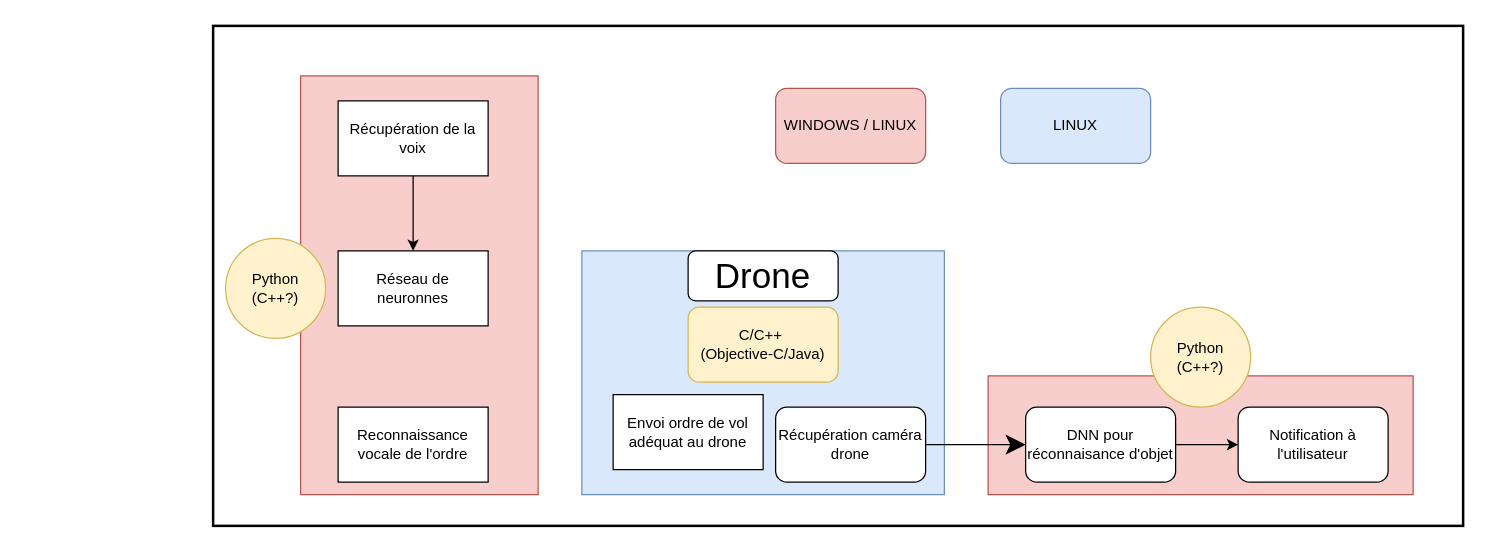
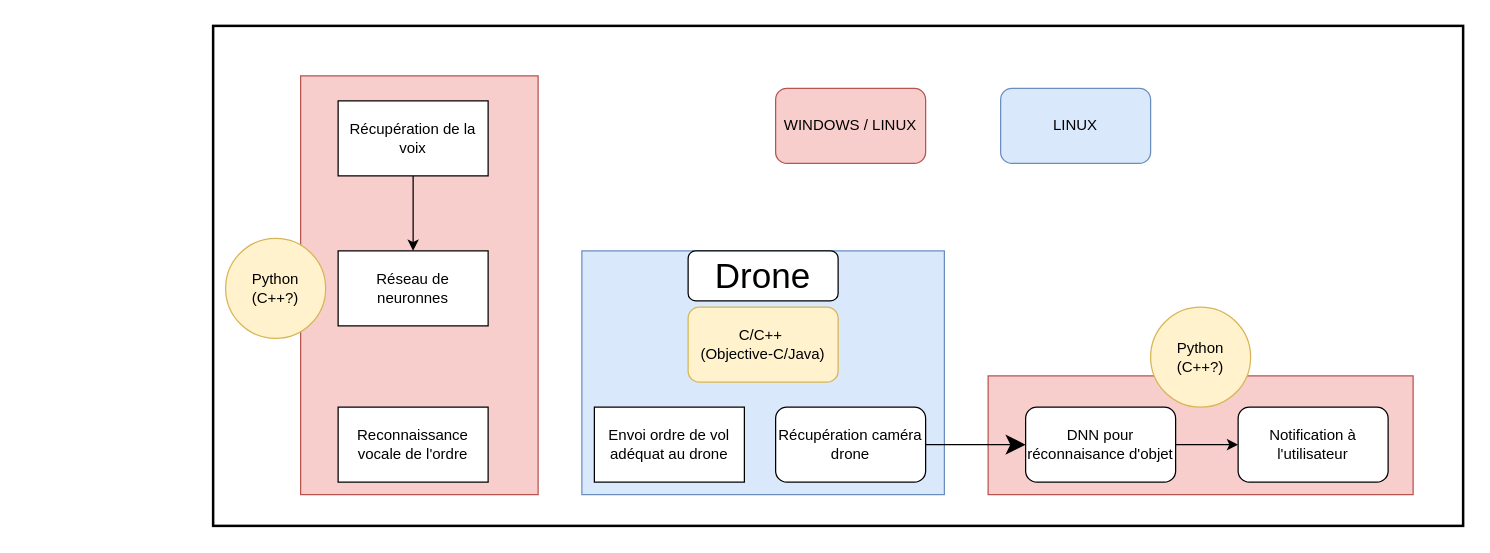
  <mxCell id="0" />
  <mxCell id="1" parent="0" />
  <mxCell id="2" value="" style="rounded=0;whiteSpace=wrap;html=1;strokeWidth=2;" vertex="1" parent="1"><mxGeometry x="170" y="20" width="1000" height="400" as="geometry" /></mxCell>
  <mxCell id="3" value="" style="rounded=0;whiteSpace=wrap;html=1;strokeColor=#6c8ebf;fillColor=#dae8fc;" parent="1" vertex="1"><mxGeometry x="465" y="200" width="290" height="195" as="geometry" /></mxCell>
  <mxCell id="4" value="" style="rounded=0;whiteSpace=wrap;html=1;fillColor=#f8cecc;strokeColor=#b85450;" parent="1" vertex="1"><mxGeometry x="790" y="300" width="340" height="95" as="geometry" /></mxCell>
  <mxCell id="5" value="" style="rounded=0;whiteSpace=wrap;html=1;fillColor=#f8cecc;strokeColor=#b85450;glass=0;gradientColor=none;" parent="1" vertex="1"><mxGeometry x="240" y="60" width="190" height="335" as="geometry" /></mxCell>
  <mxCell id="6" value="&lt;font style=&quot;font-size: 28px&quot;&gt;Drone&lt;/font&gt;" style="rounded=1;whiteSpace=wrap;html=1;" parent="1" vertex="1"><mxGeometry x="550" y="200" width="120" height="40" as="geometry" /></mxCell>
  <mxCell id="7" value="Réseau de neuronnes&lt;br&gt;" style="rounded=0;whiteSpace=wrap;html=1;" parent="1" vertex="1"><mxGeometry x="270" y="200" width="120" height="60" as="geometry" /></mxCell>
  <mxCell id="8" value="Reconnaissance vocale&amp;nbsp;de l'ordre" style="rounded=0;whiteSpace=wrap;html=1;" parent="1" vertex="1"><mxGeometry x="270" y="325" width="120" height="60" as="geometry" /></mxCell>
- <mxCell id="9" value="Envoi ordre de vol adéquat au drone" style="rounded=0;whiteSpace=wrap;html=1;" parent="1" vertex="1"><mxGeometry x="490" y="315" width="120" height="60" as="geometry" /></mxCell>
+ <mxCell id="9" value="Envoi ordre de vol adéquat au drone" style="rounded=0;whiteSpace=wrap;html=1;" parent="1" vertex="1"><mxGeometry x="475" y="325" width="120" height="60" as="geometry" /></mxCell>
  <mxCell id="10" style="edgeStyle=orthogonalEdgeStyle;rounded=0;comic=0;orthogonalLoop=1;jettySize=auto;html=0;entryX=0;entryY=0.5;entryDx=0;entryDy=0;shadow=0;startSize=6;sourcePerimeterSpacing=0;endSize=13;strokeWidth=1;fontFamily=Comic Sans MS;fontSize=30;" parent="1" source="11" target="14" edge="1"><mxGeometry relative="1" as="geometry" /></mxCell>
  <mxCell id="11" value="Récupération caméra drone&lt;br&gt;" style="rounded=1;whiteSpace=wrap;html=1;" parent="1" vertex="1"><mxGeometry x="620" y="325" width="120" height="60" as="geometry" /></mxCell>
  <mxCell id="12" value="Notification à l'utilisateur&lt;br&gt;" style="rounded=1;whiteSpace=wrap;html=1;" parent="1" vertex="1"><mxGeometry x="990" y="325" width="120" height="60" as="geometry" /></mxCell>
  <mxCell id="13" style="edgeStyle=orthogonalEdgeStyle;rounded=0;orthogonalLoop=1;jettySize=auto;html=1;" parent="1" source="14" target="12" edge="1"><mxGeometry relative="1" as="geometry" /></mxCell>
  <mxCell id="14" value="DNN pour réconnaisance d'objet" style="rounded=1;whiteSpace=wrap;html=1;" parent="1" vertex="1"><mxGeometry x="820" y="325" width="120" height="60" as="geometry" /></mxCell>
  <mxCell id="15" style="edgeStyle=orthogonalEdgeStyle;rounded=0;orthogonalLoop=1;jettySize=auto;html=1;exitX=0.5;exitY=1;exitDx=0;exitDy=0;" parent="1" edge="1"><mxGeometry relative="1" as="geometry"><mxPoint x="20" y="140" as="sourcePoint" /></mxGeometry></mxCell>
  <mxCell id="16" style="edgeStyle=orthogonalEdgeStyle;rounded=0;orthogonalLoop=1;jettySize=auto;html=1;" parent="1" source="17" target="7" edge="1"><mxGeometry relative="1" as="geometry" /></mxCell>
  <mxCell id="17" value="Récupération de la voix" style="rounded=0;whiteSpace=wrap;html=1;" parent="1" vertex="1"><mxGeometry x="270" y="80" width="120" height="60" as="geometry" /></mxCell>
  <mxCell id="18" value="C/C++&amp;nbsp;&lt;br&gt;(Objective-C/Java)" style="rounded=1;whiteSpace=wrap;html=1;fillColor=#fff2cc;strokeColor=#d6b656;" parent="1" vertex="1"><mxGeometry x="550" y="245" width="120" height="60" as="geometry" /></mxCell>
  <mxCell id="19" value="WINDOWS / LINUX" style="rounded=1;whiteSpace=wrap;html=1;strokeColor=#b85450;fillColor=#f8cecc;" parent="1" vertex="1"><mxGeometry x="620" y="70" width="120" height="60" as="geometry" /></mxCell>
  <mxCell id="20" value="LINUX&lt;br&gt;" style="rounded=1;whiteSpace=wrap;html=1;strokeColor=#6c8ebf;fillColor=#dae8fc;" parent="1" vertex="1"><mxGeometry x="800" y="70" width="120" height="60" as="geometry" /></mxCell>
  <mxCell id="21" value="Python&lt;br&gt;(C++?)" style="ellipse;whiteSpace=wrap;html=1;aspect=fixed;strokeColor=#d6b656;fillColor=#fff2cc;" parent="1" vertex="1"><mxGeometry x="180" y="190" width="80" height="80" as="geometry" /></mxCell>
  <mxCell id="22" value="Python&lt;br&gt;(C++?)" style="ellipse;whiteSpace=wrap;html=1;aspect=fixed;strokeColor=#d6b656;fillColor=#fff2cc;" parent="1" vertex="1"><mxGeometry x="920" y="245" width="80" height="80" as="geometry" /></mxCell>
